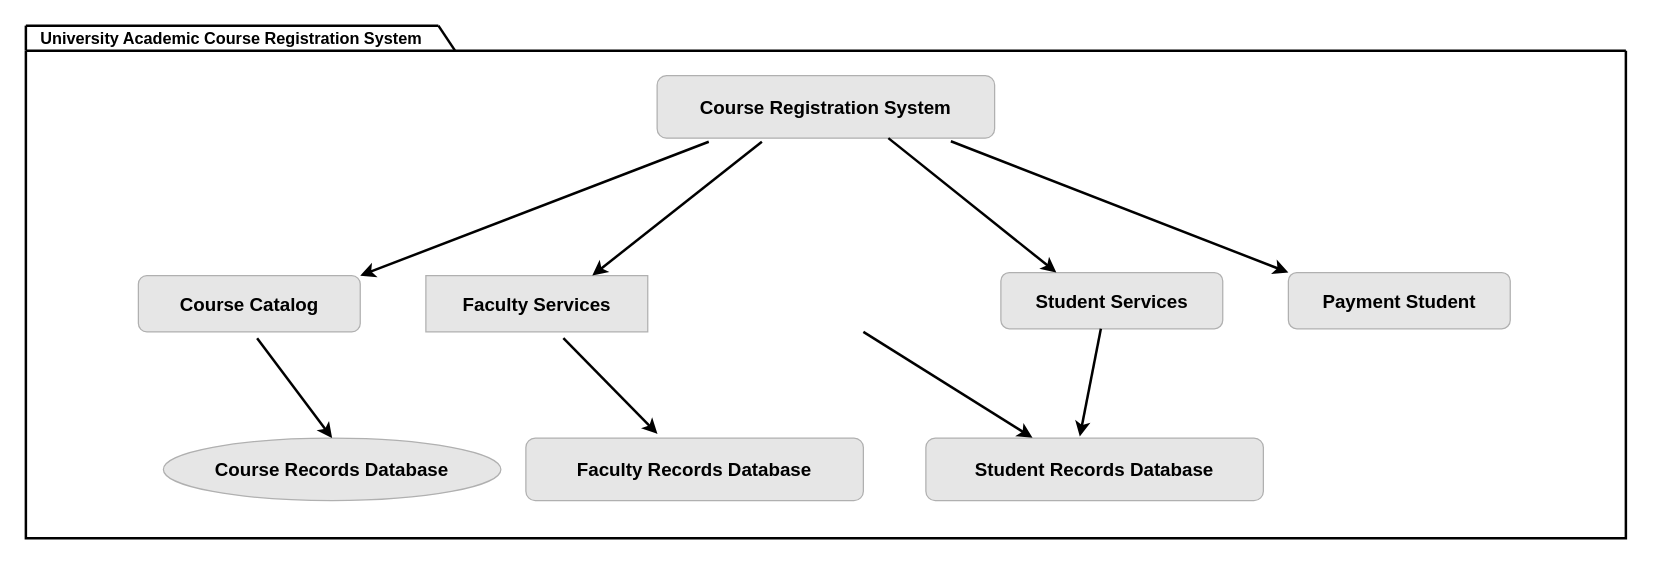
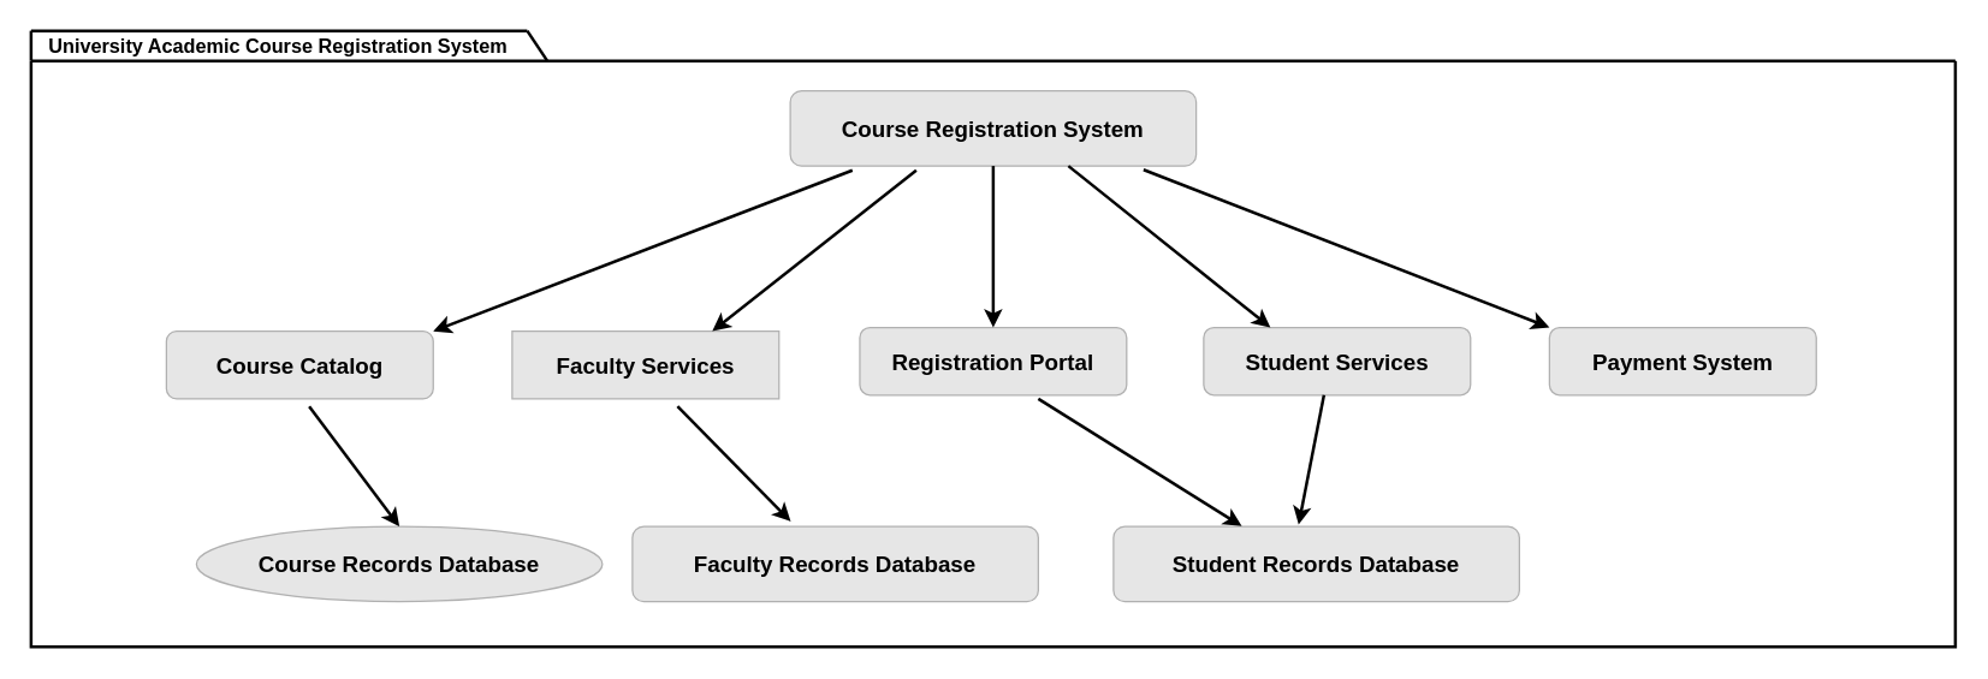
  <mxCell id="0" />
  <mxCell id="1" parent="0" />
  <mxCell id="2" value="" style="swimlane;startSize=0;strokeColor=#000000;strokeWidth=2;" vertex="1" parent="1"><mxGeometry x="20" y="40" width="1280" height="390" as="geometry" /></mxCell>
  <mxCell id="3" value="Course Registration System" style="rounded=1;whiteSpace=wrap;html=1;strokeColor=#B0B0B0;strokeWidth=1;fontSize=15;fontColor=#000000;fillColor=#E6E6E6;fontStyle=1;verticalAlign=middle;" vertex="1" parent="2"><mxGeometry x="505" y="20" width="270" height="50" as="geometry" /></mxCell>
+ <mxCell id="4" value="Registration Portal" style="rounded=1;whiteSpace=wrap;html=1;strokeColor=#B0B0B0;strokeWidth=1;fontSize=15;fontColor=#000000;fillColor=#E6E6E6;fontStyle=1;verticalAlign=middle;" vertex="1" parent="2"><mxGeometry x="551.25" y="177.5" width="177.5" height="45" as="geometry" /></mxCell>
  <mxCell id="5" value="Faculty Services" style="whiteSpace=wrap;html=1;strokeColor=#B0B0B0;strokeWidth=1;fontSize=15;fontColor=#000000;fillColor=#E6E6E6;fontStyle=1;verticalAlign=middle;rounded=0;" vertex="1" parent="2"><mxGeometry x="320" y="180" width="177.5" height="45" as="geometry" /></mxCell>
  <mxCell id="6" value="Course Catalog" style="rounded=1;whiteSpace=wrap;html=1;strokeColor=#B0B0B0;strokeWidth=1;fontSize=15;fontColor=#000000;fillColor=#E6E6E6;fontStyle=1;verticalAlign=middle;" vertex="1" parent="2"><mxGeometry x="90" y="180" width="177.5" height="45" as="geometry" /></mxCell>
- <mxCell id="7" value="Payment Student" style="rounded=1;whiteSpace=wrap;html=1;strokeColor=#B0B0B0;strokeWidth=1;fontSize=15;fontColor=#000000;fillColor=#E6E6E6;fontStyle=1;verticalAlign=middle;" vertex="1" parent="2"><mxGeometry x="1010" y="177.5" width="177.5" height="45" as="geometry" /></mxCell>
+ <mxCell id="7" value="Payment System" style="rounded=1;whiteSpace=wrap;html=1;strokeColor=#B0B0B0;strokeWidth=1;fontSize=15;fontColor=#000000;fillColor=#E6E6E6;fontStyle=1;verticalAlign=middle;" vertex="1" parent="2"><mxGeometry x="1010" y="177.5" width="177.5" height="45" as="geometry" /></mxCell>
  <mxCell id="8" value="Student Services" style="rounded=1;whiteSpace=wrap;html=1;strokeColor=#B0B0B0;strokeWidth=1;fontSize=15;fontColor=#000000;fillColor=#E6E6E6;fontStyle=1;verticalAlign=middle;" vertex="1" parent="2"><mxGeometry x="780" y="177.5" width="177.5" height="45" as="geometry" /></mxCell>
  <mxCell id="9" value="Faculty Records Database" style="rounded=1;whiteSpace=wrap;html=1;strokeColor=#B0B0B0;strokeWidth=1;fontSize=15;fontColor=#000000;fillColor=#E6E6E6;fontStyle=1;verticalAlign=middle;" vertex="1" parent="2"><mxGeometry x="400" y="310" width="270" height="50" as="geometry" /></mxCell>
  <mxCell id="10" value="Course Records Database" style="ellipse;whiteSpace=wrap;html=1;strokeColor=#B0B0B0;strokeWidth=1;fontSize=15;fontColor=#000000;fillColor=#E6E6E6;fontStyle=1;verticalAlign=middle;" vertex="1" parent="2"><mxGeometry x="110" y="310" width="270" height="50" as="geometry" /></mxCell>
  <mxCell id="11" value="Student Records Database" style="rounded=1;whiteSpace=wrap;html=1;strokeColor=#B0B0B0;strokeWidth=1;fontSize=15;fontColor=#000000;fillColor=#E6E6E6;fontStyle=1;verticalAlign=middle;" vertex="1" parent="2"><mxGeometry x="720" y="310" width="270" height="50" as="geometry" /></mxCell>
  <mxCell id="12" value="" style="endArrow=classic;html=1;strokeColor=#000000;strokeWidth=2;fontSize=15;fontColor=#000000;exitX=0.153;exitY=1.058;exitDx=0;exitDy=0;exitPerimeter=0;entryX=1;entryY=0;entryDx=0;entryDy=0;" edge="1" parent="2" source="3" target="6"><mxGeometry width="50" height="50" relative="1" as="geometry"><mxPoint x="620" y="270" as="sourcePoint" /><mxPoint x="670" y="220" as="targetPoint" /></mxGeometry></mxCell>
  <mxCell id="13" value="" style="endArrow=classic;html=1;strokeColor=#000000;strokeWidth=2;fontSize=15;fontColor=#000000;exitX=0.153;exitY=1.058;exitDx=0;exitDy=0;exitPerimeter=0;entryX=0.75;entryY=0;entryDx=0;entryDy=0;" edge="1" parent="2" target="5"><mxGeometry width="50" height="50" relative="1" as="geometry"><mxPoint x="588.81" y="72.9" as="sourcePoint" /><mxPoint x="310" y="180" as="targetPoint" /></mxGeometry></mxCell>
+ <mxCell id="14" value="" style="endArrow=classic;html=1;strokeColor=#000000;strokeWidth=2;fontSize=15;fontColor=#000000;exitX=0.5;exitY=1;exitDx=0;exitDy=0;entryX=0.5;entryY=0;entryDx=0;entryDy=0;" edge="1" parent="2" source="3" target="4"><mxGeometry width="50" height="50" relative="1" as="geometry"><mxPoint x="620" y="270" as="sourcePoint" /><mxPoint x="670" y="220" as="targetPoint" /></mxGeometry></mxCell>
  <mxCell id="15" value="" style="endArrow=classic;html=1;strokeColor=#000000;strokeWidth=2;fontSize=15;fontColor=#000000;exitX=0.5;exitY=1;exitDx=0;exitDy=0;entryX=0.25;entryY=0;entryDx=0;entryDy=0;" edge="1" parent="2" target="8"><mxGeometry width="50" height="50" relative="1" as="geometry"><mxPoint x="690" y="70" as="sourcePoint" /><mxPoint x="690" y="177.5" as="targetPoint" /></mxGeometry></mxCell>
  <mxCell id="16" value="" style="endArrow=classic;html=1;strokeColor=#000000;strokeWidth=2;fontSize=15;fontColor=#000000;exitX=0.5;exitY=1;exitDx=0;exitDy=0;entryX=0;entryY=0;entryDx=0;entryDy=0;" edge="1" parent="2" target="7"><mxGeometry width="50" height="50" relative="1" as="geometry"><mxPoint x="740" y="72.5" as="sourcePoint" /><mxPoint x="740" y="180" as="targetPoint" /></mxGeometry></mxCell>
  <mxCell id="17" value="" style="endArrow=classic;html=1;strokeColor=#000000;strokeWidth=2;fontSize=15;fontColor=#000000;entryX=0.5;entryY=0;entryDx=0;entryDy=0;" edge="1" parent="2" target="10"><mxGeometry width="50" height="50" relative="1" as="geometry"><mxPoint x="185" y="230" as="sourcePoint" /><mxPoint x="235" y="180" as="targetPoint" /></mxGeometry></mxCell>
  <mxCell id="18" value="" style="endArrow=classic;html=1;strokeColor=#000000;strokeWidth=2;fontSize=15;fontColor=#000000;entryX=0.39;entryY=-0.068;entryDx=0;entryDy=0;entryPerimeter=0;" edge="1" parent="2" target="9"><mxGeometry width="50" height="50" relative="1" as="geometry"><mxPoint x="430" y="230" as="sourcePoint" /><mxPoint x="490" y="310" as="targetPoint" /></mxGeometry></mxCell>
  <mxCell id="19" value="" style="endArrow=classic;html=1;strokeColor=#000000;strokeWidth=2;fontSize=15;fontColor=#000000;entryX=0.316;entryY=-0.005;entryDx=0;entryDy=0;entryPerimeter=0;" edge="1" parent="2" target="11"><mxGeometry width="50" height="50" relative="1" as="geometry"><mxPoint x="670" y="225" as="sourcePoint" /><mxPoint x="745.3" y="301.6" as="targetPoint" /></mxGeometry></mxCell>
  <mxCell id="20" value="" style="endArrow=classic;html=1;strokeColor=#000000;strokeWidth=2;fontSize=15;fontColor=#000000;entryX=0.456;entryY=-0.026;entryDx=0;entryDy=0;entryPerimeter=0;" edge="1" parent="2" target="11"><mxGeometry width="50" height="50" relative="1" as="geometry"><mxPoint x="860" y="222.5" as="sourcePoint" /><mxPoint x="910" y="172.5" as="targetPoint" /></mxGeometry></mxCell>
  <mxCell id="21" value="University Academic Course Registration System" style="text;html=1;strokeColor=none;fillColor=none;align=left;verticalAlign=middle;whiteSpace=wrap;rounded=0;strokeWidth=2;fontColor=#000000;fontStyle=1;fontSize=13;" vertex="1" parent="1"><mxGeometry x="30" y="20" width="340" height="20" as="geometry" /></mxCell>
  <mxCell id="22" value="" style="endArrow=none;html=1;fontColor=#000000;strokeColor=#000000;strokeWidth=2;" edge="1" parent="1"><mxGeometry width="50" height="50" relative="1" as="geometry"><mxPoint x="20" y="40" as="sourcePoint" /><mxPoint x="20" y="20" as="targetPoint" /></mxGeometry></mxCell>
  <mxCell id="23" value="" style="endArrow=none;html=1;strokeColor=#000000;strokeWidth=2;fontColor=#000000;" edge="1" parent="1"><mxGeometry width="50" height="50" relative="1" as="geometry"><mxPoint x="20" y="20" as="sourcePoint" /><mxPoint x="350" y="20" as="targetPoint" /></mxGeometry></mxCell>
  <mxCell id="24" value="" style="endArrow=none;html=1;strokeColor=#000000;strokeWidth=2;fontSize=13;fontColor=#000000;exitX=0.98;exitY=0.99;exitDx=0;exitDy=0;exitPerimeter=0;" edge="1" parent="1" source="21"><mxGeometry width="50" height="50" relative="1" as="geometry"><mxPoint x="300" y="60" as="sourcePoint" /><mxPoint x="350" y="20" as="targetPoint" /></mxGeometry></mxCell>
